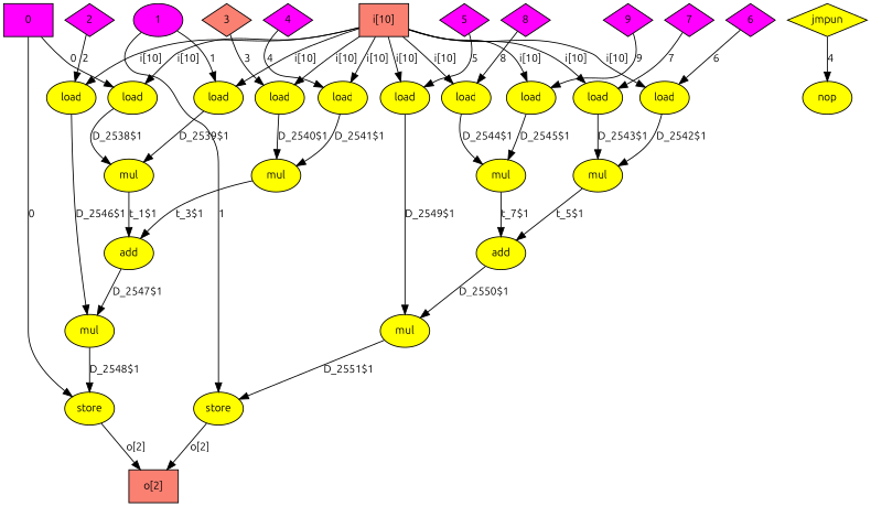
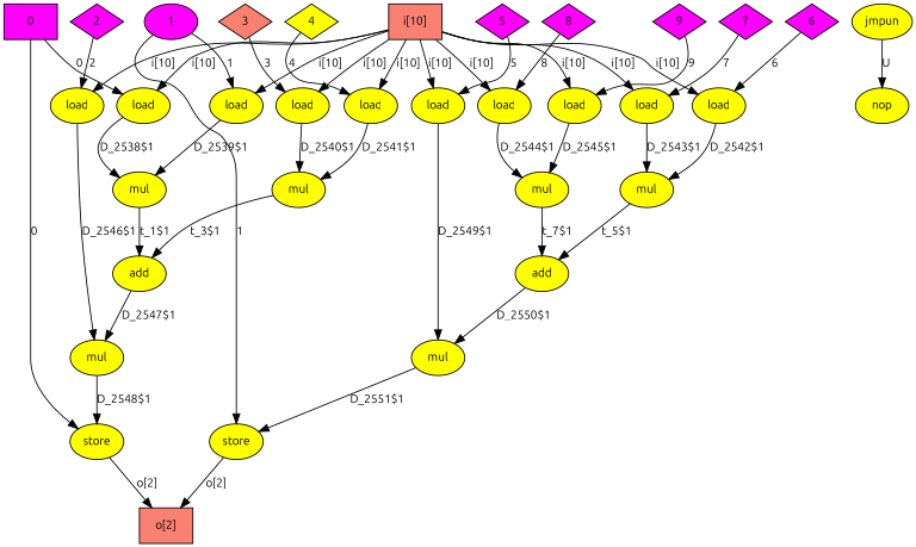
  digraph {
    fontname=Ubuntu
    nodesep=0.175
    rankdir=TB
    node [argix=-1 dataspec=na fillcolor=yellow fontname=Ubuntu fontsize=12 ntype=operation shape=ellipse style=filled]
    edge [argix=-1 dataspec=s32 etype=D fontname=Ubuntu fontsize=12 order=1 vtype=localvar]
    n1 [label=add]
    n2 [label=mul]
    n3 [label=store]
    n4 [label=add]
    n5 [label=mul]
    n6 [label=store]
    n7 [dataspec=s32 fillcolor=magenta label=0 ntype=constant shape=box]
    n8 [label=load]
    n9 [label=mul]
    n10 [dataspec=s32 fillcolor=salmon label="o[2]" ntype=hwelem shape=box]
    n11 [dataspec=s32 fillcolor=magenta label=1 ntype=constant]
    n12 [label=load]
    n13 [dataspec=s32 fillcolor=magenta label=2 ntype=constant shape=diamond]
    n14 [label=load]
    n15 [dataspec=s32 fillcolor=salmon label=3 ntype=constant shape=diamond]
    n16 [label=load]
    n17 [label=mul]
-   n18 [dataspec=s32 fillcolor=magenta label=4 ntype=constant shape=diamond]
+   n18 [dataspec=s32 label=4 ntype=constant shape=diamond]
    n19 [label=load]
    n20 [dataspec=s32 fillcolor=magenta label=5 ntype=constant shape=diamond]
    n21 [label=load]
    n22 [dataspec=s32 fillcolor=magenta label=6 ntype=constant shape=diamond]
    n23 [label=load]
    n24 [label=mul]
    n25 [dataspec=s32 fillcolor=magenta label=7 ntype=constant shape=diamond]
    n26 [label=load]
    n27 [dataspec=s32 fillcolor=magenta label=8 ntype=constant shape=diamond]
    n28 [label=load]
    n29 [label=mul]
    n30 [dataspec=s32 fillcolor=magenta label=9 ntype=constant shape=diamond]
    n31 [label=load]
    n32 [dataspec=s32 fillcolor=salmon label="i[10]" ntype=hwelem shape=box]
-   n33 [label=jmpun shape=diamond]
+   n33 [label=jmpun]
    n34 [label=nop]
    n1 -> n2 [label="D_2547$1" order=2]
    n2 -> n3 [label="D_2548$1"]
    n3 -> n10 [label="o[2]"]
    n4 -> n5 [label="D_2550$1" order=2]
    n5 -> n6 [label="D_2551$1"]
    n6 -> n10 [label="o[2]"]
    n7 -> n3 [label=0 order=2 vtype=globalvar]
    n7 -> n8 [label=0 order=2 vtype=globalvar]
    n8 -> n9 [label="D_2538$1"]
    n9 -> n1 [label="t_1$1"]
    n11 -> n6 [label=1 order=2 vtype=globalvar]
    n11 -> n12 [label=1 order=2 vtype=globalvar]
    n12 -> n9 [label="D_2539$1" order=2]
    n13 -> n14 [label=2 order=2 vtype=globalvar]
    n14 -> n2 [label="D_2546$1"]
    n15 -> n16 [label=3 order=2 vtype=globalvar]
    n16 -> n17 [label="D_2540$1"]
    n17 -> n1 [label="t_3$1" order=2]
    n18 -> n19 [label=4 order=2 vtype=globalvar]
    n19 -> n17 [label="D_2541$1" order=2]
    n20 -> n21 [label=5 order=2 vtype=globalvar]
    n21 -> n5 [label="D_2549$1"]
    n22 -> n23 [label=6 order=2 vtype=globalvar]
    n23 -> n24 [label="D_2542$1"]
    n24 -> n4 [label="t_5$1"]
    n25 -> n26 [label=7 order=2 vtype=globalvar]
    n26 -> n24 [label="D_2543$1" order=2]
    n27 -> n28 [label=8 order=2 vtype=globalvar]
    n28 -> n29 [label="D_2544$1"]
    n29 -> n4 [label="t_7$1" order=2]
    n30 -> n31 [label=9 order=2 vtype=globalvar]
    n31 -> n29 [label="D_2545$1" order=2]
    n32 -> n8 [label="i[10]"]
    n32 -> n12 [label="i[10]"]
    n32 -> n14 [label="i[10]"]
    n32 -> n16 [label="i[10]"]
    n32 -> n19 [label="i[10]"]
    n32 -> n21 [label="i[10]"]
    n32 -> n23 [label="i[10]"]
    n32 -> n26 [label="i[10]"]
    n32 -> n28 [label="i[10]"]
    n32 -> n31 [label="i[10]"]
-   n33 -> n34 [dataspec=u1 etype=U label=4 vtype=""]
+   n33 -> n34 [dataspec=u1 etype=U label=U vtype=""]
  }
